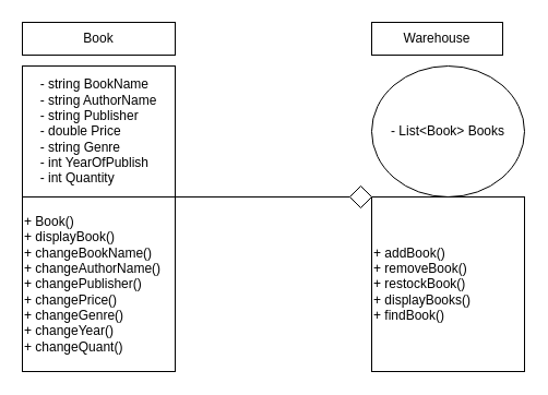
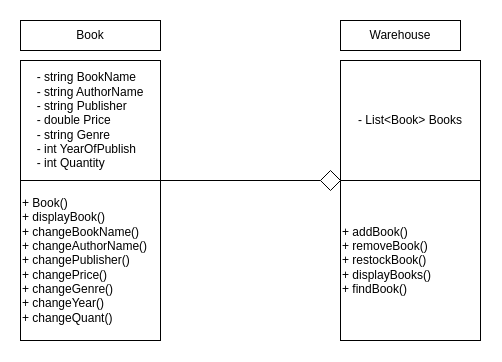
  <mxCell id="0" />
  <mxCell id="1" parent="0" />
  <mxCell id="2" value="Book&lt;br&gt;" style="rounded=0;whiteSpace=wrap;html=1;" parent="1" vertex="1"><mxGeometry x="20" y="20" width="140" height="30" as="geometry" /></mxCell>
  <mxCell id="3" value="&lt;div style=&quot;text-align: left&quot;&gt;&lt;span&gt;- string BookName&lt;/span&gt;&lt;/div&gt;&lt;div style=&quot;text-align: left&quot;&gt;&lt;span&gt;- string AuthorName&lt;/span&gt;&lt;/div&gt;&lt;div style=&quot;text-align: left&quot;&gt;&lt;span&gt;- string Publisher&lt;/span&gt;&lt;/div&gt;&lt;div style=&quot;text-align: left&quot;&gt;&lt;span&gt;- double Price&lt;/span&gt;&lt;/div&gt;&lt;div style=&quot;text-align: left&quot;&gt;&lt;span&gt;- string Genre&lt;/span&gt;&lt;/div&gt;&lt;div style=&quot;text-align: left&quot;&gt;&lt;span&gt;- int YearOfPublish&lt;/span&gt;&lt;/div&gt;&lt;div style=&quot;text-align: left&quot;&gt;&lt;span&gt;- int Quantity&lt;/span&gt;&lt;/div&gt;" style="rounded=0;whiteSpace=wrap;html=1;" parent="1" vertex="1"><mxGeometry x="20" y="60" width="140" height="120" as="geometry" /></mxCell>
  <mxCell id="4" value="+ Book()&lt;br&gt;+ displayBook()&lt;br&gt;+ changeBookName()&lt;br&gt;+ changeAuthorName()&lt;br&gt;+ changePublisher()&lt;br&gt;+ changePrice()&lt;br&gt;+ changeGenre()&lt;br&gt;&lt;div&gt;&lt;span&gt;+ changeYear()&amp;nbsp;&lt;/span&gt;&lt;/div&gt;&lt;div&gt;&lt;span&gt;+ changeQuant()&lt;/span&gt;&lt;/div&gt;" style="rounded=0;whiteSpace=wrap;html=1;align=left;" parent="1" vertex="1"><mxGeometry x="20" y="180" width="140" height="160" as="geometry" /></mxCell>
  <mxCell id="5" value="Warehouse" style="rounded=0;whiteSpace=wrap;html=1;" vertex="1" parent="1"><mxGeometry x="340" y="20" width="120" height="30" as="geometry" /></mxCell>
- <mxCell id="6" value="&lt;div style=&quot;text-align: left&quot;&gt;- List&amp;lt;Book&amp;gt; Books&lt;/div&gt;" style="ellipse;whiteSpace=wrap;html=1;" vertex="1" parent="1"><mxGeometry x="340" y="60" width="140" height="120" as="geometry" /></mxCell>
+ <mxCell id="6" value="&lt;div style=&quot;text-align: left&quot;&gt;- List&amp;lt;Book&amp;gt; Books&lt;/div&gt;" style="rounded=0;whiteSpace=wrap;html=1;" vertex="1" parent="1"><mxGeometry x="340" y="60" width="140" height="120" as="geometry" /></mxCell>
  <mxCell id="7" value="+ addBook()&lt;br&gt;+ removeBook()&lt;br&gt;+ restockBook()&lt;br&gt;+ displayBooks()&lt;br&gt;+ findBook()&lt;br&gt;" style="rounded=0;whiteSpace=wrap;html=1;align=left;" vertex="1" parent="1"><mxGeometry x="340" y="180" width="140" height="160" as="geometry" /></mxCell>
  <mxCell id="8" value="" style="endArrow=none;html=1;rounded=0;exitX=1;exitY=0;exitDx=0;exitDy=0;entryX=0.5;entryY=1;entryDx=0;entryDy=0;" edge="1" parent="1" source="4" target="9"><mxGeometry width="50" height="50" relative="1" as="geometry"><mxPoint x="250" y="280" as="sourcePoint" /><mxPoint x="310" y="180" as="targetPoint" /></mxGeometry></mxCell>
  <mxCell id="9" value="" style="rhombus;whiteSpace=wrap;html=1;rotation=90;" vertex="1" parent="1"><mxGeometry x="320" y="170" width="20" height="20" as="geometry" /></mxCell>
